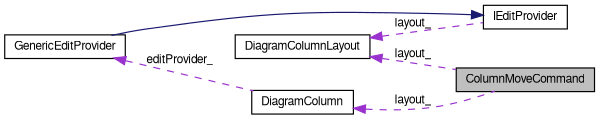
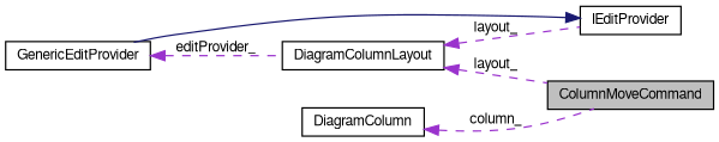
  digraph {
    rankdir=LR
    node [color=black fontname=FreeSans fontsize=10 shape=record]
    edge [color=darkorchid3 dir=back fontname=FreeSans fontsize=10 labelfontname=FreeSans labelfontsize=10 style=dashed]
    n1 [fillcolor=grey75 fontcolor=black height=0.2 label=ColumnMoveCommand style=filled width=0.4]
    n2 [height=0.2 label=DiagramColumn width=0.4]
    n3 [height=0.2 label=DiagramColumnLayout width=0.4]
    n4 [height=0.2 label=IEditProvider width=0.4]
    n5 [height=0.2 label=GenericEditProvider width=0.4]
-   n2 -> n1 [label=layout_]
+   n2 -> n1 [label=column_]
    n3 -> n1 [label=layout_]
    n3 -> n4 [label=layout_]
    n4 -> n5 [color=midnightblue style=solid]
-   n5 -> n2 [label=editProvider_]
+   n5 -> n3 [label=editProvider_]
  }
